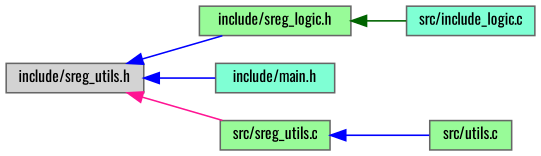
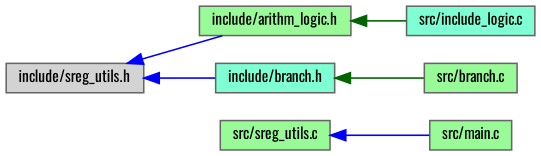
  digraph {
    fontname=Oswald
    rankdir=LR
    node [color=grey40 fillcolor=palegreen fontname=Oswald fontsize=10 shape=box style=filled]
    edge [color=blue dir=back fontname=Oswald fontsize=10 labelfontname=Helvetica labelfontsize=10 style=solid]
    n1 [color=gray40 fillcolor=lightgrey fontcolor=black height=0.2 label="include/sreg_utils.h" width=0.4]
-   n2 [height=0.2 label="include/sreg_logic.h" width=0.4]
-   n3 [fillcolor=aquamarine height=0.2 label="include/main.h" width=0.4]
+   n2 [height=0.2 label="include/arithm_logic.h" width=0.4]
+   n3 [fillcolor=aquamarine height=0.2 label="include/branch.h" width=0.4]
    n4 [height=0.2 label="src/sreg_utils.c" width=0.4]
    n5 [fillcolor=aquamarine height=0.2 label="src/include_logic.c" width=0.4]
-   n7 [height=0.2 label="src/utils.c" width=0.4]
+   n6 [height=0.2 label="src/branch.c" width=0.4]
+   n7 [height=0.2 label="src/main.c" width=0.4]
    n1 -> n2
    n1 -> n3
-   n1 -> n4 [color=deeppink]
    n2 -> n5 [color=darkgreen]
+   n3 -> n6 [color=darkgreen]
    n4 -> n7
  }
